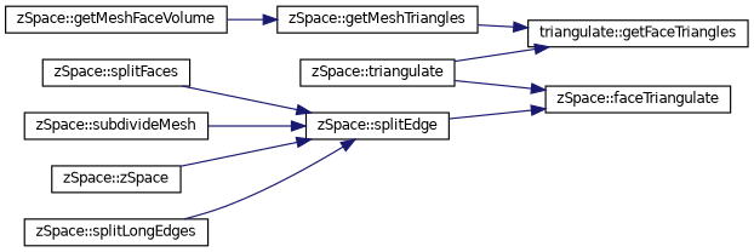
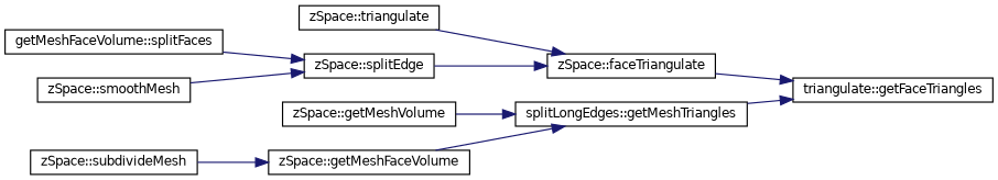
  digraph {
    rankdir=RL
    node [color=black fillcolor=white fontname=Helvetica fontsize=10 shape=record style=filled]
    edge [color=midnightblue dir=back fontname=Helvetica fontsize=10 labelfontname=Helvetica labelfontsize=10 style=solid]
    n1 [height=0.2 label="triangulate::getFaceTriangles" width=0.4]
    n2 [height=0.2 label="zSpace::faceTriangulate" width=0.4]
-   n3 [height=0.2 label="zSpace::getMeshTriangles" width=0.4]
+   n3 [height=0.2 label="splitLongEdges::getMeshTriangles" width=0.4]
    n4 [height=0.2 label="zSpace::triangulate" width=0.4]
    n5 [height=0.2 label="zSpace::splitEdge" width=0.4]
+   n6 [height=0.2 label="zSpace::getMeshVolume" width=0.4]
    n7 [height=0.2 label="zSpace::getMeshFaceVolume" width=0.4]
-   n8 [height=0.2 label="zSpace::splitFaces" width=0.4]
+   n8 [height=0.2 label="getMeshFaceVolume::splitFaces" width=0.4]
    n9 [height=0.2 label="zSpace::subdivideMesh" width=0.4]
-   n10 [height=0.2 label="zSpace::zSpace" width=0.4]
-   n11 [height=0.2 label="zSpace::splitLongEdges" width=0.4]
-   n1 -> n4
+   n10 [height=0.2 label="zSpace::smoothMesh" width=0.4]
+   n1 -> n2
    n1 -> n3
    n2 -> n4
    n2 -> n5
+   n3 -> n6
    n3 -> n7
    n5 -> n8
-   n5 -> n9
+   n7 -> n9
    n5 -> n10
-   n5 -> n11
  }
